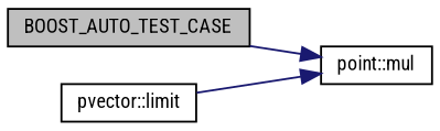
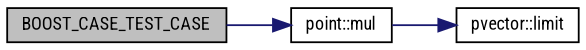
  digraph {
    fontname="Roboto Condensed"
    rankdir=LR
    node [color=black fillcolor=white fontname="Roboto Condensed" fontsize=10 shape=record style=filled]
    edge [color=midnightblue fontname="Roboto Condensed" fontsize=10 labelfontname=Helvetica labelfontsize=10 style=solid]
-   n1 [fillcolor=grey75 fontcolor=black height=0.2 label=BOOST_AUTO_TEST_CASE width=0.4]
+   n1 [fillcolor=grey75 fontcolor=black height=0.2 label=BOOST_CASE_TEST_CASE width=0.4]
    n2 [height=0.2 label="point::mul" width=0.4]
    n3 [height=0.2 label="pvector::limit" width=0.4]
    n1 -> n2
-   n3 -> n2
+   n2 -> n3
  }
